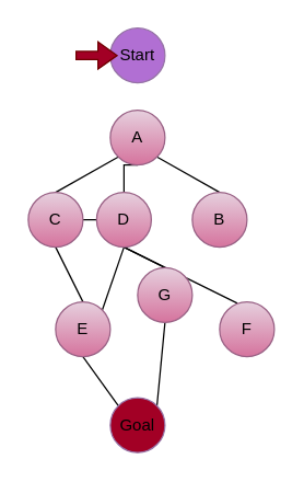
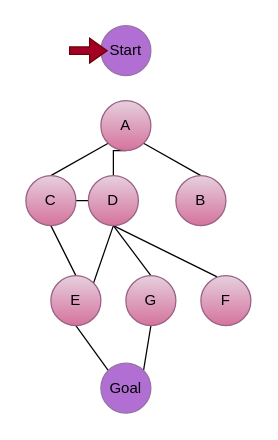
  <mxCell id="0" />
  <mxCell id="1" parent="0" />
  <mxCell id="2" value="Start" style="ellipse;whiteSpace=wrap;html=1;aspect=fixed;fillColor=#b16fd3;strokeColor=#9673a6;gradientColor=#B16FD3;" vertex="1" parent="1"><mxGeometry x="80" width="40" height="40" as="geometry" y="20" /></mxCell>
  <mxCell id="3" style="edgeStyle=orthogonalEdgeStyle;rounded=0;orthogonalLoop=1;jettySize=auto;html=1;exitX=0.5;exitY=1;exitDx=0;exitDy=0;entryX=0.5;entryY=0;entryDx=0;entryDy=0;endArrow=none;endFill=0;" edge="1" parent="1" source="6" target="13"><mxGeometry relative="1" as="geometry" /></mxCell>
  <mxCell id="4" style="shape=connector;rounded=0;orthogonalLoop=1;jettySize=auto;html=1;exitX=1;exitY=1;exitDx=0;exitDy=0;entryX=0.5;entryY=0;entryDx=0;entryDy=0;labelBackgroundColor=default;strokeColor=default;fontFamily=Helvetica;fontSize=11;fontColor=default;endArrow=none;endFill=0;" edge="1" parent="1" source="6" target="14"><mxGeometry relative="1" as="geometry" /></mxCell>
  <mxCell id="5" style="edgeStyle=none;shape=connector;rounded=0;orthogonalLoop=1;jettySize=auto;html=1;exitX=0;exitY=1;exitDx=0;exitDy=0;entryX=0.5;entryY=0;entryDx=0;entryDy=0;labelBackgroundColor=default;strokeColor=default;fontFamily=Helvetica;fontSize=11;fontColor=default;endArrow=none;endFill=0;" edge="1" parent="1" source="6" target="9"><mxGeometry relative="1" as="geometry" /></mxCell>
  <mxCell id="6" value="A" style="ellipse;whiteSpace=wrap;html=1;aspect=fixed;fillColor=#e6d0de;gradientColor=#d5739d;strokeColor=#996185;" vertex="1" parent="1"><mxGeometry x="80" y="80" width="40" height="40" as="geometry" /></mxCell>
  <mxCell id="7" style="edgeStyle=orthogonalEdgeStyle;shape=connector;rounded=0;orthogonalLoop=1;jettySize=auto;html=1;exitX=1;exitY=0.5;exitDx=0;exitDy=0;entryX=0;entryY=0.5;entryDx=0;entryDy=0;labelBackgroundColor=default;strokeColor=default;fontFamily=Helvetica;fontSize=11;fontColor=default;endArrow=none;endFill=0;" edge="1" parent="1" source="9" target="13"><mxGeometry relative="1" as="geometry" /></mxCell>
  <mxCell id="8" style="edgeStyle=none;shape=connector;rounded=0;orthogonalLoop=1;jettySize=auto;html=1;exitX=0.5;exitY=1;exitDx=0;exitDy=0;entryX=0.5;entryY=0;entryDx=0;entryDy=0;labelBackgroundColor=default;strokeColor=default;fontFamily=Helvetica;fontSize=11;fontColor=default;endArrow=none;endFill=0;" edge="1" parent="1" source="9" target="16"><mxGeometry relative="1" as="geometry" /></mxCell>
  <mxCell id="9" value="C" style="ellipse;whiteSpace=wrap;html=1;aspect=fixed;fillColor=#e6d0de;gradientColor=#d5739d;strokeColor=#996185;" vertex="1" parent="1"><mxGeometry x="20" y="140" width="40" height="40" as="geometry" /></mxCell>
  <mxCell id="10" style="edgeStyle=none;shape=connector;rounded=0;orthogonalLoop=1;jettySize=auto;html=1;exitX=0.5;exitY=1;exitDx=0;exitDy=0;entryX=1;entryY=0;entryDx=0;entryDy=0;labelBackgroundColor=default;strokeColor=default;fontFamily=Helvetica;fontSize=11;fontColor=default;endArrow=none;endFill=0;" edge="1" parent="1" source="13" target="16"><mxGeometry relative="1" as="geometry" /></mxCell>
  <mxCell id="11" style="edgeStyle=none;shape=connector;rounded=0;orthogonalLoop=1;jettySize=auto;html=1;exitX=0.5;exitY=1;exitDx=0;exitDy=0;entryX=0.5;entryY=0;entryDx=0;entryDy=0;labelBackgroundColor=default;strokeColor=default;fontFamily=Helvetica;fontSize=11;fontColor=default;endArrow=none;endFill=0;" edge="1" parent="1" source="13" target="18"><mxGeometry relative="1" as="geometry" /></mxCell>
  <mxCell id="12" style="edgeStyle=none;shape=connector;rounded=0;orthogonalLoop=1;jettySize=auto;html=1;exitX=0.5;exitY=1;exitDx=0;exitDy=0;entryX=0.325;entryY=0.025;entryDx=0;entryDy=0;entryPerimeter=0;labelBackgroundColor=default;strokeColor=default;fontFamily=Helvetica;fontSize=11;fontColor=default;endArrow=none;endFill=0;" edge="1" parent="1" source="13" target="19"><mxGeometry relative="1" as="geometry" /></mxCell>
  <mxCell id="13" value="D" style="ellipse;whiteSpace=wrap;html=1;aspect=fixed;fillColor=#e6d0de;gradientColor=#d5739d;strokeColor=#996185;" vertex="1" parent="1"><mxGeometry x="70" y="140" width="40" height="40" as="geometry" /></mxCell>
  <mxCell id="14" value="B" style="ellipse;whiteSpace=wrap;html=1;aspect=fixed;fillColor=#e6d0de;gradientColor=#d5739d;strokeColor=#996185;" vertex="1" parent="1"><mxGeometry x="140" y="140" width="40" height="40" as="geometry" /></mxCell>
  <mxCell id="15" style="edgeStyle=none;shape=connector;rounded=0;orthogonalLoop=1;jettySize=auto;html=1;exitX=0.5;exitY=1;exitDx=0;exitDy=0;entryX=0;entryY=0;entryDx=0;entryDy=0;labelBackgroundColor=default;strokeColor=default;fontFamily=Helvetica;fontSize=11;fontColor=default;endArrow=none;endFill=0;" edge="1" parent="1" source="16" target="20"><mxGeometry relative="1" as="geometry" /></mxCell>
  <mxCell id="16" value="E" style="ellipse;whiteSpace=wrap;html=1;aspect=fixed;fillColor=#e6d0de;gradientColor=#d5739d;strokeColor=#996185;" vertex="1" parent="1"><mxGeometry x="40" y="220" width="40" height="40" as="geometry" /></mxCell>
  <mxCell id="17" style="edgeStyle=none;shape=connector;rounded=0;orthogonalLoop=1;jettySize=auto;html=1;exitX=0.5;exitY=1;exitDx=0;exitDy=0;entryX=1;entryY=0;entryDx=0;entryDy=0;labelBackgroundColor=default;strokeColor=default;fontFamily=Helvetica;fontSize=11;fontColor=default;endArrow=none;endFill=0;" edge="1" parent="1" source="18" target="20"><mxGeometry relative="1" as="geometry" /></mxCell>
- <mxCell id="18" value="G" style="ellipse;whiteSpace=wrap;html=1;aspect=fixed;fillColor=#e6d0de;gradientColor=#d5739d;strokeColor=#996185;" vertex="1" parent="1"><mxGeometry x="100" y="195" width="40" height="40" as="geometry" /></mxCell>
+ <mxCell id="18" value="G" style="ellipse;whiteSpace=wrap;html=1;aspect=fixed;fillColor=#e6d0de;gradientColor=#d5739d;strokeColor=#996185;" vertex="1" parent="1"><mxGeometry x="100" y="220" width="40" height="40" as="geometry" /></mxCell>
  <mxCell id="19" value="F" style="ellipse;whiteSpace=wrap;html=1;aspect=fixed;fillColor=#e6d0de;gradientColor=#d5739d;strokeColor=#996185;" vertex="1" parent="1"><mxGeometry x="160" y="220" width="40" height="40" as="geometry" /></mxCell>
- <mxCell id="20" value="Goal" style="ellipse;whiteSpace=wrap;html=1;aspect=fixed;fillColor=#a20025;strokeColor=#9673a6;" vertex="1" parent="1"><mxGeometry x="80" y="290" width="40" height="40" as="geometry" /></mxCell>
+ <mxCell id="20" value="Goal" style="ellipse;whiteSpace=wrap;html=1;aspect=fixed;fillColor=#B16FD3;strokeColor=#9673a6;" vertex="1" parent="1"><mxGeometry x="80" y="290" width="40" height="40" as="geometry" /></mxCell>
  <mxCell id="21" value="" style="html=1;shadow=0;dashed=0;align=center;verticalAlign=middle;shape=mxgraph.arrows2.arrow;dy=0.7;dx=14;notch=0;fontFamily=Helvetica;fontSize=11;fontColor=#ffffff;fillColor=#a20025;strokeColor=#6F0000;" vertex="1" parent="1"><mxGeometry x="55" y="30" width="30" height="20" as="geometry" /></mxCell>
